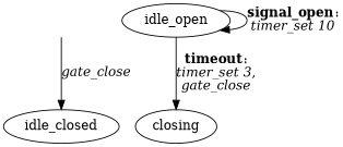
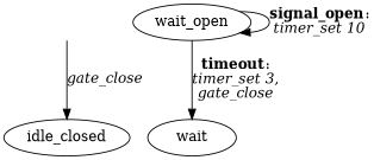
  digraph {
    START [style=invis]
    idle_closed
-   wait_open [label=idle_open]
-   closing
+   wait_open
+   closing [label=wait]
    START -> idle_closed [label=<<i>gate_close</i>>]
    wait_open -> wait_open [label=<<b>signal_open</b>:<br/><i>timer_set 10</i>>]
    wait_open -> closing [label=<<b>timeout</b>:<br/><i>timer_set 3,<br/>gate_close</i>>]
  }
